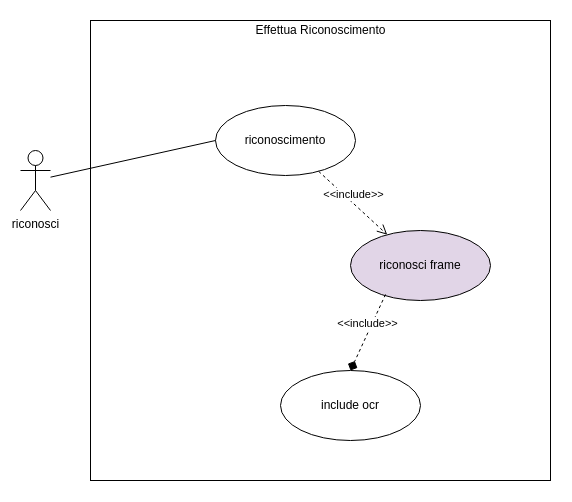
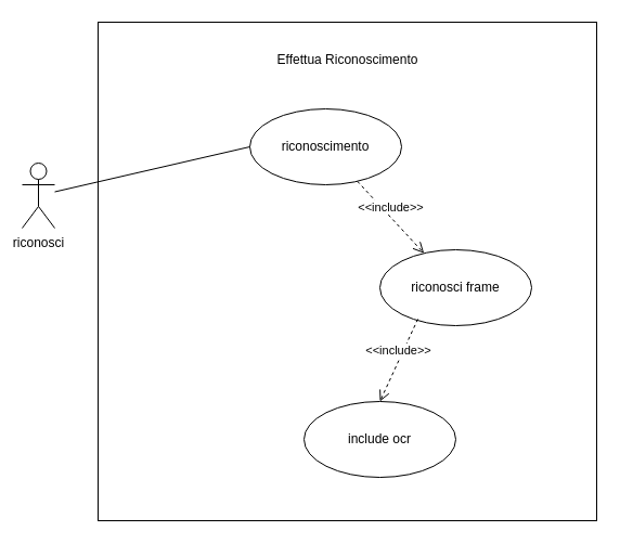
  <mxCell id="0" />
  <mxCell id="1" parent="0" />
  <mxCell id="2" value="" style="whiteSpace=wrap;html=1;aspect=fixed;" parent="1" vertex="1"><mxGeometry x="90" y="20" width="460" height="460" as="geometry" /></mxCell>
- <mxCell id="3" value="riconoscimento" style="ellipse;whiteSpace=wrap;html=1;" parent="1" vertex="1"><mxGeometry x="215" y="105" width="140" height="70" as="geometry" /></mxCell>
- <mxCell id="4" value="riconosci frame" style="ellipse;whiteSpace=wrap;html=1;fillColor=#e1d5e7;" parent="1" vertex="1"><mxGeometry x="350" y="230" width="140" height="70" as="geometry" /></mxCell>
+ <mxCell id="3" value="riconoscimento" style="ellipse;whiteSpace=wrap;html=1;" parent="1" vertex="1"><mxGeometry x="230" y="100" width="140" height="70" as="geometry" /></mxCell>
+ <mxCell id="4" value="riconosci frame" style="ellipse;whiteSpace=wrap;html=1;" parent="1" vertex="1"><mxGeometry x="350" y="230" width="140" height="70" as="geometry" /></mxCell>
  <mxCell id="5" value="include ocr" style="ellipse;whiteSpace=wrap;html=1;" parent="1" vertex="1"><mxGeometry x="280" y="370" width="140" height="70" as="geometry" /></mxCell>
  <mxCell id="6" value="riconosci" style="shape=umlActor;verticalLabelPosition=bottom;verticalAlign=top;html=1;" parent="1" vertex="1"><mxGeometry x="20" y="150" width="30" height="60" as="geometry" /></mxCell>
  <mxCell id="7" value="" style="endArrow=none;html=1;entryX=0;entryY=0.5;entryDx=0;entryDy=0;" parent="1" source="6" target="3" edge="1"><mxGeometry width="50" height="50" relative="1" as="geometry"><mxPoint x="70" y="170" as="sourcePoint" /><mxPoint x="120" y="120" as="targetPoint" /></mxGeometry></mxCell>
- <mxCell id="8" value="Effettua Riconoscimento" style="text;html=1;align=center;verticalAlign=middle;resizable=0;points=[];autosize=1;" parent="1" vertex="1"><mxGeometry x="245" y="20" width="150" height="20" as="geometry" /></mxCell>
- <mxCell id="9" value="&amp;lt;&amp;lt;include&amp;gt;&amp;gt;" style="html=1;verticalAlign=bottom;endArrow=diamond;dashed=1;endSize=8;exitX=0.25;exitY=0.914;exitDx=0;exitDy=0;exitPerimeter=0;entryX=0.5;entryY=0;entryDx=0;entryDy=0;" parent="1" source="4" target="5" edge="1"><mxGeometry relative="1" as="geometry"><mxPoint x="380" y="330" as="sourcePoint" /><mxPoint x="300" y="330" as="targetPoint" /></mxGeometry></mxCell>
+ <mxCell id="8" value="Effettua Riconoscimento" style="text;html=1;align=center;verticalAlign=middle;resizable=0;points=[];autosize=1;" parent="1" vertex="1"><mxGeometry x="245" y="45" width="150" height="20" as="geometry" /></mxCell>
+ <mxCell id="9" value="&amp;lt;&amp;lt;include&amp;gt;&amp;gt;" style="html=1;verticalAlign=bottom;endArrow=open;dashed=1;endSize=8;exitX=0.25;exitY=0.914;exitDx=0;exitDy=0;exitPerimeter=0;entryX=0.5;entryY=0;entryDx=0;entryDy=0;" parent="1" source="4" target="5" edge="1"><mxGeometry relative="1" as="geometry"><mxPoint x="380" y="330" as="sourcePoint" /><mxPoint x="300" y="330" as="targetPoint" /></mxGeometry></mxCell>
  <mxCell id="10" value="&amp;lt;&amp;lt;include&amp;gt;&amp;gt;" style="html=1;verticalAlign=bottom;endArrow=open;dashed=1;endSize=8;" parent="1" source="3" target="4" edge="1"><mxGeometry relative="1" as="geometry"><mxPoint x="470" y="200" as="sourcePoint" /><mxPoint x="390" y="200" as="targetPoint" /></mxGeometry></mxCell>
